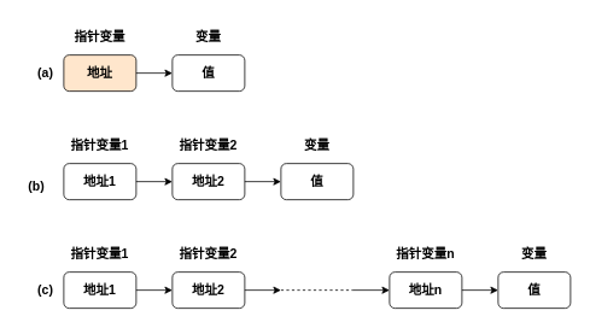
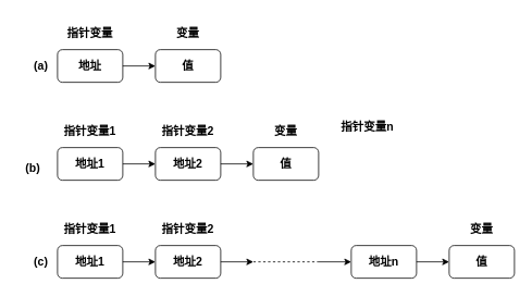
  <mxCell id="0" />
  <mxCell id="1" parent="0" />
- <mxCell id="2" value="&lt;b&gt;&lt;font style=&quot;font-size: 14px&quot;&gt;地址&lt;/font&gt;&lt;/b&gt;" style="rounded=1;whiteSpace=wrap;html=1;fillColor=#ffe6cc;" vertex="1" parent="1"><mxGeometry x="70" y="60" width="80" height="40" as="geometry" /></mxCell>
+ <mxCell id="2" value="&lt;b&gt;&lt;font style=&quot;font-size: 14px&quot;&gt;地址&lt;/font&gt;&lt;/b&gt;" style="rounded=1;whiteSpace=wrap;html=1;" vertex="1" parent="1"><mxGeometry x="70" y="60" width="80" height="40" as="geometry" /></mxCell>
  <mxCell id="3" value="&lt;b&gt;&lt;font style=&quot;font-size: 14px&quot;&gt;值&lt;/font&gt;&lt;/b&gt;" style="rounded=1;whiteSpace=wrap;html=1;" vertex="1" parent="1"><mxGeometry x="190" y="60" width="80" height="40" as="geometry" /></mxCell>
  <mxCell id="4" value="" style="endArrow=classic;html=1;exitX=1;exitY=0.5;exitDx=0;exitDy=0;" edge="1" parent="1" source="2" target="3"><mxGeometry width="50" height="50" relative="1" as="geometry"><mxPoint x="160" y="10" as="sourcePoint" /><mxPoint x="200" y="10" as="targetPoint" /></mxGeometry></mxCell>
  <mxCell id="5" value="&lt;span style=&quot;font-size: 14px&quot;&gt;&lt;b&gt;指针变量&lt;/b&gt;&lt;/span&gt;" style="text;html=1;strokeColor=none;fillColor=none;align=center;verticalAlign=middle;whiteSpace=wrap;rounded=0;" vertex="1" parent="1"><mxGeometry x="70" y="20" width="80" height="40" as="geometry" /></mxCell>
  <mxCell id="6" value="&lt;span style=&quot;font-size: 14px&quot;&gt;&lt;b&gt;变量&lt;/b&gt;&lt;/span&gt;" style="text;html=1;strokeColor=none;fillColor=none;align=center;verticalAlign=middle;whiteSpace=wrap;rounded=0;" vertex="1" parent="1"><mxGeometry x="190" y="20" width="80" height="40" as="geometry" /></mxCell>
  <mxCell id="7" value="&lt;b&gt;&lt;font style=&quot;font-size: 14px&quot;&gt;地址1&lt;/font&gt;&lt;/b&gt;" style="rounded=1;whiteSpace=wrap;html=1;" vertex="1" parent="1"><mxGeometry x="70" y="180" width="80" height="40" as="geometry" /></mxCell>
  <mxCell id="8" value="&lt;b&gt;&lt;font style=&quot;font-size: 14px&quot;&gt;地址2&lt;/font&gt;&lt;/b&gt;" style="rounded=1;whiteSpace=wrap;html=1;" vertex="1" parent="1"><mxGeometry x="190" y="180" width="80" height="40" as="geometry" /></mxCell>
  <mxCell id="9" value="" style="endArrow=classic;html=1;exitX=1;exitY=0.5;exitDx=0;exitDy=0;" edge="1" parent="1" source="7" target="8"><mxGeometry width="50" height="50" relative="1" as="geometry"><mxPoint x="160" y="130" as="sourcePoint" /><mxPoint x="200" y="130" as="targetPoint" /></mxGeometry></mxCell>
  <mxCell id="10" value="&lt;span style=&quot;font-size: 14px&quot;&gt;&lt;b&gt;指针变量1&lt;/b&gt;&lt;/span&gt;" style="text;html=1;strokeColor=none;fillColor=none;align=center;verticalAlign=middle;whiteSpace=wrap;rounded=0;" vertex="1" parent="1"><mxGeometry x="70" y="140" width="80" height="40" as="geometry" /></mxCell>
  <mxCell id="11" value="&lt;b style=&quot;font-size: 14px&quot;&gt;指针变量2&lt;/b&gt;" style="text;html=1;strokeColor=none;fillColor=none;align=center;verticalAlign=middle;whiteSpace=wrap;rounded=0;" vertex="1" parent="1"><mxGeometry x="190" y="140" width="80" height="40" as="geometry" /></mxCell>
  <mxCell id="12" value="&lt;b&gt;&lt;font style=&quot;font-size: 14px&quot;&gt;值&lt;/font&gt;&lt;/b&gt;" style="rounded=1;whiteSpace=wrap;html=1;" vertex="1" parent="1"><mxGeometry x="310" y="180" width="80" height="40" as="geometry" /></mxCell>
  <mxCell id="13" value="" style="endArrow=classic;html=1;exitX=1;exitY=0.5;exitDx=0;exitDy=0;entryX=0;entryY=0.5;entryDx=0;entryDy=0;" edge="1" parent="1" source="8" target="12"><mxGeometry width="50" height="50" relative="1" as="geometry"><mxPoint x="300" y="170" as="sourcePoint" /><mxPoint x="280" y="250" as="targetPoint" /></mxGeometry></mxCell>
  <mxCell id="14" value="&lt;span style=&quot;font-size: 14px&quot;&gt;&lt;b&gt;变量&lt;/b&gt;&lt;/span&gt;" style="text;html=1;strokeColor=none;fillColor=none;align=center;verticalAlign=middle;whiteSpace=wrap;rounded=0;" vertex="1" parent="1"><mxGeometry x="310" y="140" width="80" height="40" as="geometry" /></mxCell>
  <mxCell id="15" value="&lt;span style=&quot;font-size: 14px&quot;&gt;&lt;b&gt;(a)&lt;/b&gt;&lt;/span&gt;" style="text;html=1;strokeColor=none;fillColor=none;align=center;verticalAlign=middle;whiteSpace=wrap;rounded=0;" vertex="1" parent="1"><mxGeometry x="30" y="60" width="40" height="40" as="geometry" /></mxCell>
  <mxCell id="16" value="&lt;span style=&quot;font-size: 14px&quot;&gt;&lt;b&gt;(b)&lt;/b&gt;&lt;/span&gt;" style="text;html=1;strokeColor=none;fillColor=none;align=center;verticalAlign=middle;whiteSpace=wrap;rounded=0;" vertex="1" parent="1"><mxGeometry x="20" y="185" width="40" height="40" as="geometry" /></mxCell>
  <mxCell id="17" value="&lt;b&gt;&lt;font style=&quot;font-size: 14px&quot;&gt;地址1&lt;/font&gt;&lt;/b&gt;" style="rounded=1;whiteSpace=wrap;html=1;" vertex="1" parent="1"><mxGeometry x="70" y="300" width="80" height="40" as="geometry" /></mxCell>
  <mxCell id="18" value="&lt;b&gt;&lt;font style=&quot;font-size: 14px&quot;&gt;地址2&lt;/font&gt;&lt;/b&gt;" style="rounded=1;whiteSpace=wrap;html=1;" vertex="1" parent="1"><mxGeometry x="190" y="300" width="80" height="40" as="geometry" /></mxCell>
  <mxCell id="19" value="" style="endArrow=classic;html=1;exitX=1;exitY=0.5;exitDx=0;exitDy=0;" edge="1" parent="1" source="17" target="18"><mxGeometry width="50" height="50" relative="1" as="geometry"><mxPoint x="160" y="250" as="sourcePoint" /><mxPoint x="200" y="250" as="targetPoint" /></mxGeometry></mxCell>
  <mxCell id="20" value="&lt;span style=&quot;font-size: 14px&quot;&gt;&lt;b&gt;指针变量1&lt;/b&gt;&lt;/span&gt;" style="text;html=1;strokeColor=none;fillColor=none;align=center;verticalAlign=middle;whiteSpace=wrap;rounded=0;" vertex="1" parent="1"><mxGeometry x="70" y="260" width="80" height="40" as="geometry" /></mxCell>
  <mxCell id="21" value="&lt;b style=&quot;font-size: 14px&quot;&gt;指针变量2&lt;/b&gt;" style="text;html=1;strokeColor=none;fillColor=none;align=center;verticalAlign=middle;whiteSpace=wrap;rounded=0;" vertex="1" parent="1"><mxGeometry x="190" y="260" width="80" height="40" as="geometry" /></mxCell>
  <mxCell id="22" value="" style="endArrow=classic;html=1;exitX=1;exitY=0.5;exitDx=0;exitDy=0;entryX=0;entryY=0.5;entryDx=0;entryDy=0;" edge="1" parent="1" source="18"><mxGeometry width="50" height="50" relative="1" as="geometry"><mxPoint x="300" y="290" as="sourcePoint" /><mxPoint x="310" y="320" as="targetPoint" /></mxGeometry></mxCell>
  <mxCell id="23" value="&lt;span style=&quot;font-size: 14px&quot;&gt;&lt;b&gt;(c)&lt;/b&gt;&lt;/span&gt;" style="text;html=1;strokeColor=none;fillColor=none;align=center;verticalAlign=middle;whiteSpace=wrap;rounded=0;" vertex="1" parent="1"><mxGeometry x="30" y="300" width="40" height="40" as="geometry" /></mxCell>
  <mxCell id="24" value="&lt;b&gt;&lt;font style=&quot;font-size: 14px&quot;&gt;地址n&lt;/font&gt;&lt;/b&gt;" style="rounded=1;whiteSpace=wrap;html=1;" vertex="1" parent="1"><mxGeometry x="430" y="300" width="80" height="40" as="geometry" /></mxCell>
- <mxCell id="25" value="&lt;b style=&quot;font-size: 14px&quot;&gt;指针变量n&lt;/b&gt;" style="text;html=1;strokeColor=none;fillColor=none;align=center;verticalAlign=middle;whiteSpace=wrap;rounded=0;" vertex="1" parent="1"><mxGeometry x="430" y="260" width="80" height="40" as="geometry" /></mxCell>
+ <mxCell id="25" value="&lt;b style=&quot;font-size: 14px&quot;&gt;指针变量n&lt;/b&gt;" style="text;html=1;strokeColor=none;fillColor=none;align=center;verticalAlign=middle;whiteSpace=wrap;rounded=0;" vertex="1" parent="1"><mxGeometry x="410" y="135" width="80" height="40" as="geometry" /></mxCell>
  <mxCell id="26" value="&lt;b&gt;&lt;font style=&quot;font-size: 14px&quot;&gt;值&lt;/font&gt;&lt;/b&gt;" style="rounded=1;whiteSpace=wrap;html=1;" vertex="1" parent="1"><mxGeometry x="550" y="300" width="80" height="40" as="geometry" /></mxCell>
  <mxCell id="27" value="" style="endArrow=classic;html=1;exitX=1;exitY=0.5;exitDx=0;exitDy=0;entryX=0;entryY=0.5;entryDx=0;entryDy=0;" edge="1" parent="1" source="24" target="26"><mxGeometry width="50" height="50" relative="1" as="geometry"><mxPoint x="540" y="290" as="sourcePoint" /><mxPoint x="520" y="370" as="targetPoint" /></mxGeometry></mxCell>
  <mxCell id="28" value="&lt;span style=&quot;font-size: 14px&quot;&gt;&lt;b&gt;变量&lt;/b&gt;&lt;/span&gt;" style="text;html=1;strokeColor=none;fillColor=none;align=center;verticalAlign=middle;whiteSpace=wrap;rounded=0;" vertex="1" parent="1"><mxGeometry x="550" y="260" width="80" height="40" as="geometry" /></mxCell>
  <mxCell id="29" value="" style="endArrow=classic;html=1;entryX=0;entryY=0.5;entryDx=0;entryDy=0;" edge="1" parent="1" target="24"><mxGeometry width="50" height="50" relative="1" as="geometry"><mxPoint x="390" y="320" as="sourcePoint" /><mxPoint x="320" y="330" as="targetPoint" /></mxGeometry></mxCell>
  <mxCell id="30" value="" style="endArrow=none;dashed=1;html=1;" edge="1" parent="1"><mxGeometry width="50" height="50" relative="1" as="geometry"><mxPoint x="310" y="320" as="sourcePoint" /><mxPoint x="390" y="320" as="targetPoint" /></mxGeometry></mxCell>
